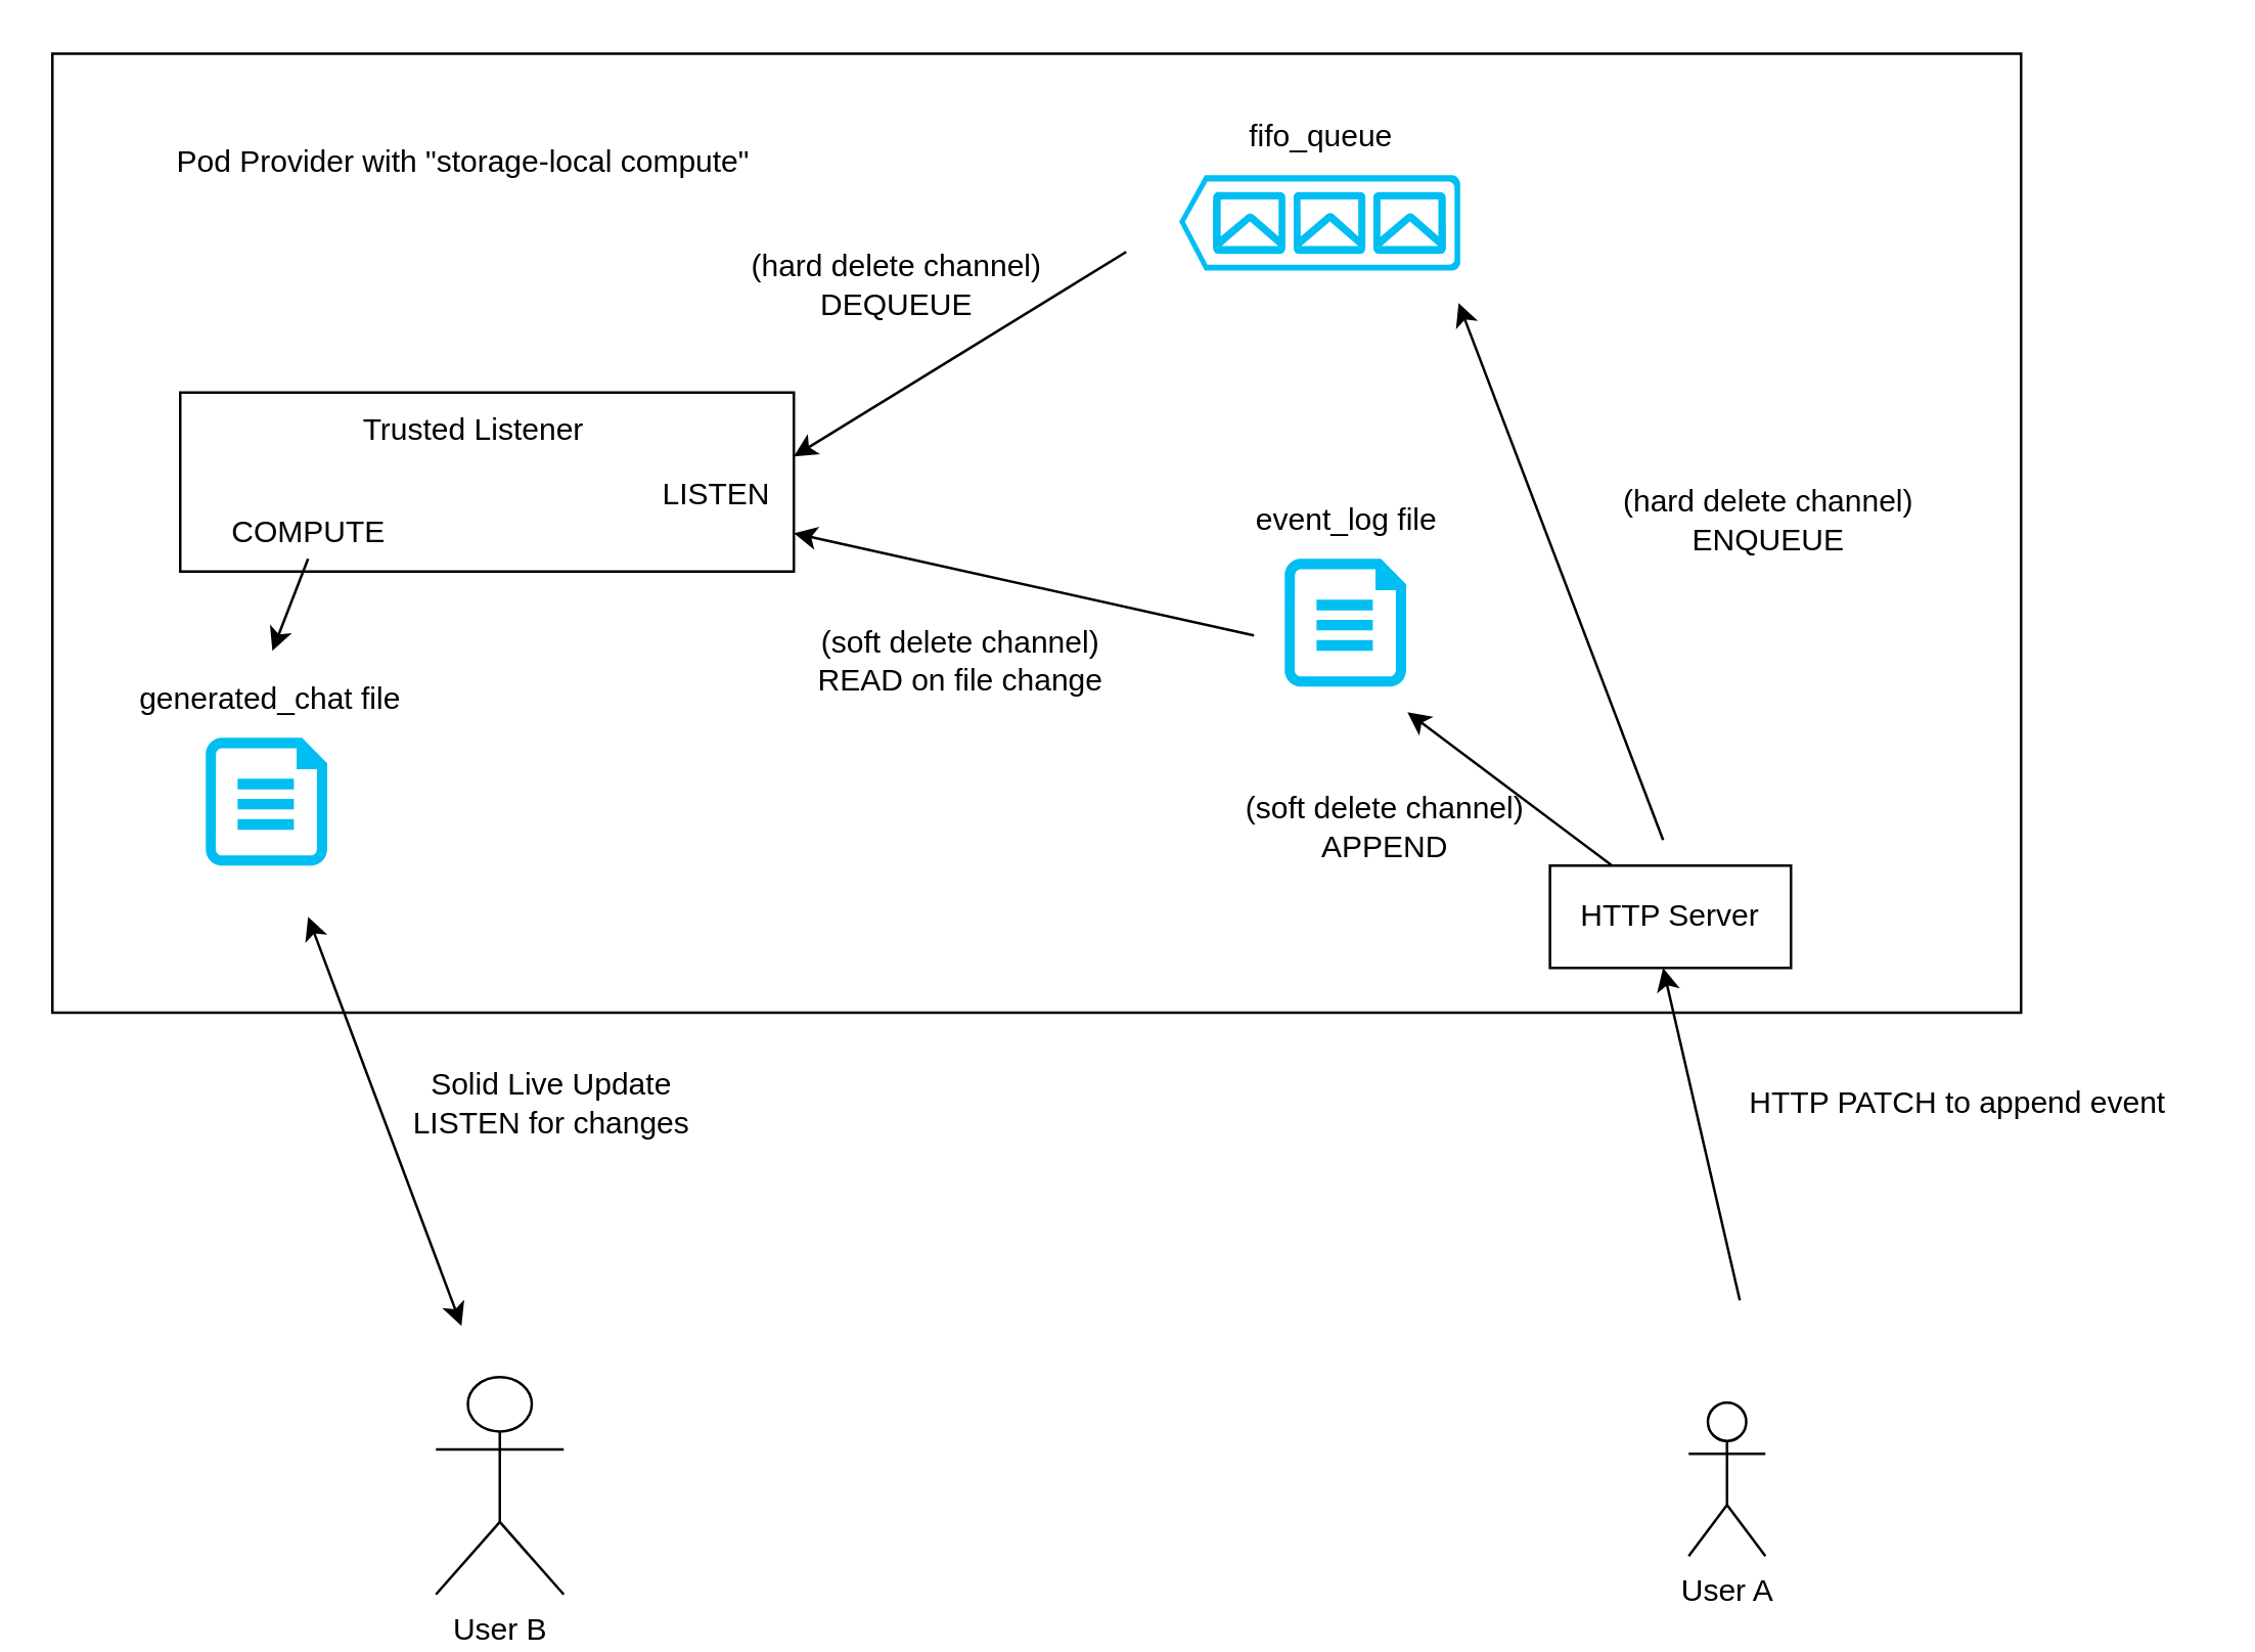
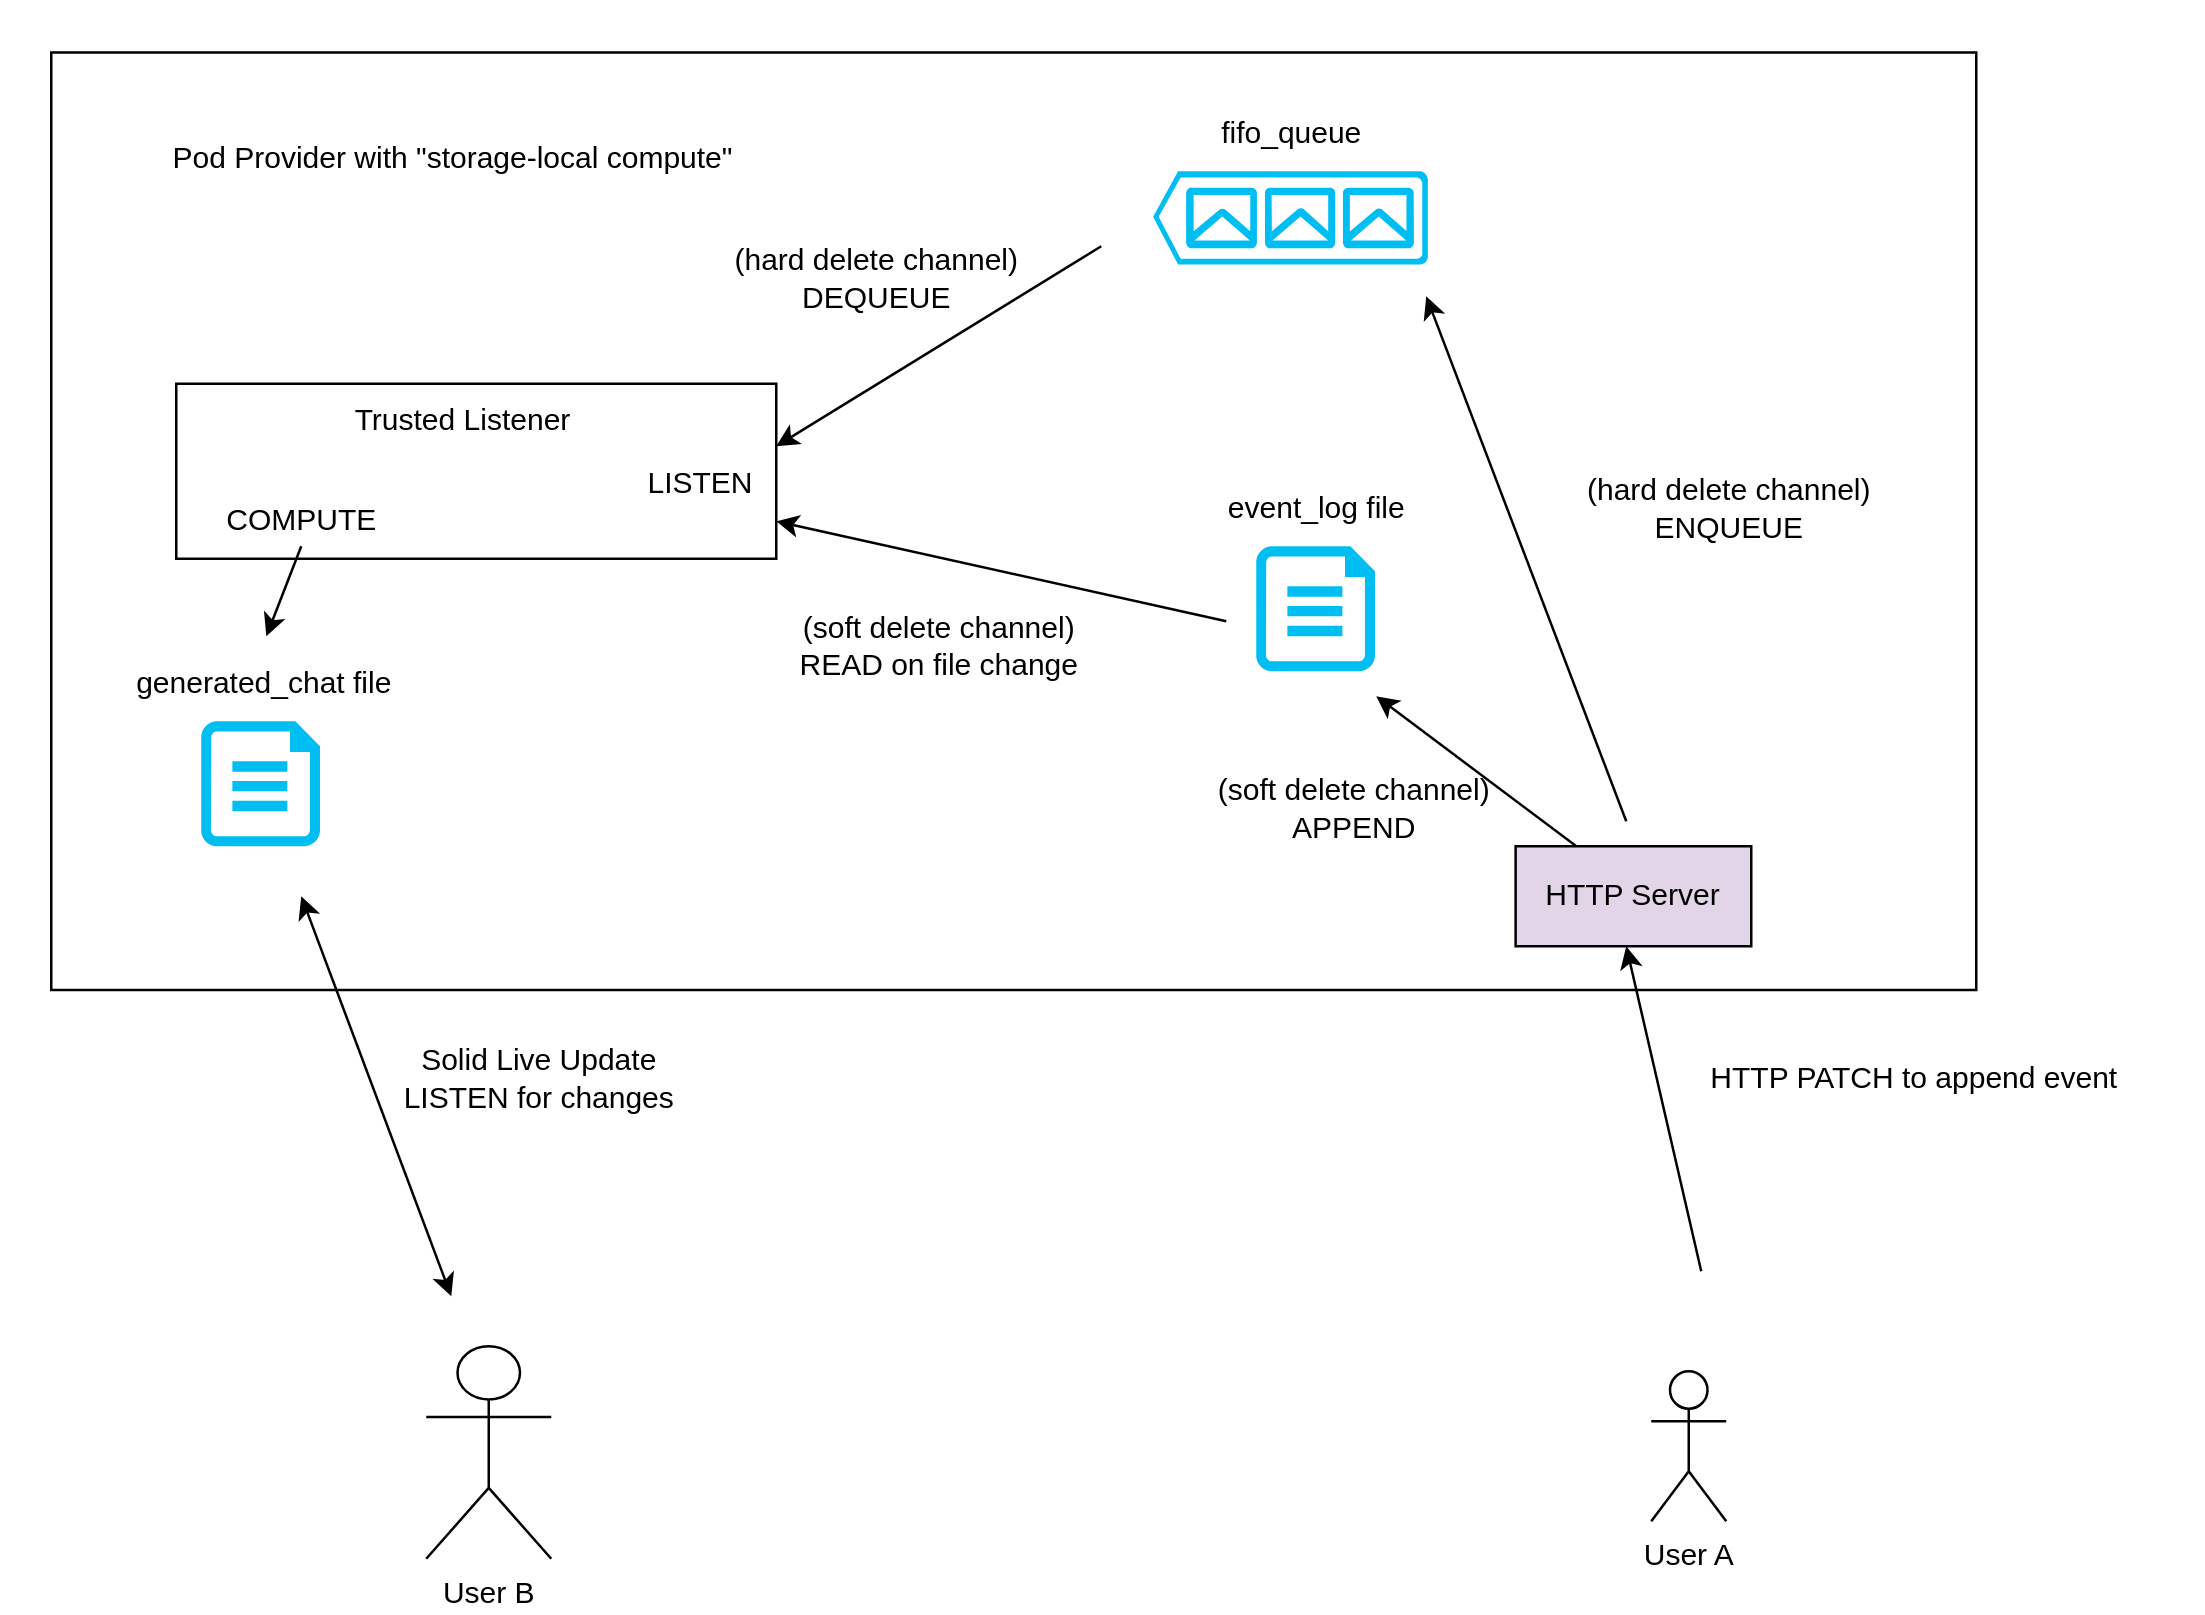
  <mxCell id="0" />
  <mxCell id="1" parent="0" />
  <mxCell id="2" value="" style="rounded=0;whiteSpace=wrap;html=1;" vertex="1" parent="1"><mxGeometry x="20" y="20.5" width="770" height="375" as="geometry" /></mxCell>
  <mxCell id="3" value="" style="rounded=0;whiteSpace=wrap;html=1;" parent="1" vertex="1"><mxGeometry x="70" y="153" width="240" height="70" as="geometry" /></mxCell>
  <mxCell id="4" value="User A" style="shape=umlActor;verticalLabelPosition=bottom;verticalAlign=top;html=1;outlineConnect=0;" parent="1" vertex="1"><mxGeometry x="660" y="548" width="30" height="60" as="geometry" /></mxCell>
  <mxCell id="5" value="User B" style="shape=umlActor;verticalLabelPosition=bottom;verticalAlign=top;html=1;outlineConnect=0;" parent="1" vertex="1"><mxGeometry x="170" y="538" width="50" height="85" as="geometry" /></mxCell>
  <mxCell id="6" value="" style="endArrow=classic;html=1;rounded=0;" parent="1" edge="1"><mxGeometry width="50" height="50" relative="1" as="geometry"><mxPoint x="680" y="508" as="sourcePoint" /><mxPoint x="650" y="378" as="targetPoint" /></mxGeometry></mxCell>
  <mxCell id="7" value="HTTP PATCH to append event" style="text;html=1;align=center;verticalAlign=middle;resizable=0;points=[];autosize=1;strokeColor=none;fillColor=none;" parent="1" vertex="1"><mxGeometry x="670" y="416" width="190" height="30" as="geometry" /></mxCell>
  <mxCell id="8" value="" style="verticalLabelPosition=bottom;html=1;verticalAlign=top;align=center;strokeColor=none;fillColor=#00BEF2;shape=mxgraph.azure.cloud_services_configuration_file;pointerEvents=1;" parent="1" vertex="1"><mxGeometry x="502" y="218" width="47.5" height="50" as="geometry" /></mxCell>
  <mxCell id="9" value="event_log file" style="text;html=1;align=center;verticalAlign=middle;resizable=0;points=[];autosize=1;strokeColor=none;fillColor=none;" parent="1" vertex="1"><mxGeometry x="480.75" y="188" width="90" height="30" as="geometry" /></mxCell>
  <mxCell id="10" value="" style="endArrow=classic;html=1;rounded=0;exitX=0.385;exitY=0;exitDx=0;exitDy=0;exitPerimeter=0;" parent="1" edge="1"><mxGeometry width="50" height="50" relative="1" as="geometry"><mxPoint x="630.05" y="338" as="sourcePoint" /><mxPoint x="550" y="278" as="targetPoint" /></mxGeometry></mxCell>
  <mxCell id="11" value="(soft delete channel)&lt;br&gt;APPEND" style="text;html=1;align=center;verticalAlign=middle;resizable=0;points=[];autosize=1;strokeColor=none;fillColor=none;" parent="1" vertex="1"><mxGeometry x="475.75" y="303" width="130" height="40" as="geometry" /></mxCell>
  <mxCell id="12" value="" style="verticalLabelPosition=bottom;html=1;verticalAlign=top;align=center;strokeColor=none;fillColor=#00BEF2;shape=mxgraph.azure.queue_generic;pointerEvents=1;rotation=-180;" parent="1" vertex="1"><mxGeometry x="460.75" y="68" width="110" height="37.37" as="geometry" /></mxCell>
  <mxCell id="13" value="fifo_queue" style="text;html=1;align=center;verticalAlign=middle;resizable=0;points=[];autosize=1;strokeColor=none;fillColor=none;" parent="1" vertex="1"><mxGeometry x="475.75" y="38" width="80" height="30" as="geometry" /></mxCell>
  <mxCell id="14" value="" style="endArrow=classic;html=1;rounded=0;" parent="1" edge="1"><mxGeometry width="50" height="50" relative="1" as="geometry"><mxPoint x="650" y="328" as="sourcePoint" /><mxPoint x="570" y="118" as="targetPoint" /></mxGeometry></mxCell>
  <mxCell id="15" value="(hard delete channel)&lt;br&gt;ENQUEUE" style="text;html=1;align=center;verticalAlign=middle;resizable=0;points=[];autosize=1;strokeColor=none;fillColor=none;" parent="1" vertex="1"><mxGeometry x="620.75" y="183" width="140" height="40" as="geometry" /></mxCell>
- <mxCell id="16" value="HTTP Server" style="rounded=0;whiteSpace=wrap;html=1;" parent="1" vertex="1"><mxGeometry x="605.75" y="338" width="94.25" height="40" as="geometry" /></mxCell>
+ <mxCell id="16" value="HTTP Server" style="rounded=0;whiteSpace=wrap;html=1;fillColor=#e1d5e7;" parent="1" vertex="1"><mxGeometry x="605.75" y="338" width="94.25" height="40" as="geometry" /></mxCell>
  <mxCell id="17" value="" style="endArrow=classic;html=1;rounded=0;entryX=1;entryY=0;entryDx=0;entryDy=0;" parent="1" target="26" edge="1"><mxGeometry width="50" height="50" relative="1" as="geometry"><mxPoint x="440" y="98" as="sourcePoint" /><mxPoint x="320" y="168" as="targetPoint" /></mxGeometry></mxCell>
  <mxCell id="18" value="(hard delete channel)&lt;br&gt;DEQUEUE" style="text;html=1;align=center;verticalAlign=middle;resizable=0;points=[];autosize=1;strokeColor=none;fillColor=none;" parent="1" vertex="1"><mxGeometry x="280" y="91" width="140" height="40" as="geometry" /></mxCell>
  <mxCell id="19" value="" style="endArrow=classic;html=1;rounded=0;entryX=1;entryY=1;entryDx=0;entryDy=0;" parent="1" target="26" edge="1"><mxGeometry width="50" height="50" relative="1" as="geometry"><mxPoint x="490" y="248" as="sourcePoint" /><mxPoint x="320" y="218" as="targetPoint" /></mxGeometry></mxCell>
  <mxCell id="20" value="(soft delete channel)&lt;br&gt;READ on file change" style="text;html=1;align=center;verticalAlign=middle;resizable=0;points=[];autosize=1;strokeColor=none;fillColor=none;" parent="1" vertex="1"><mxGeometry x="310" y="238" width="130" height="40" as="geometry" /></mxCell>
  <mxCell id="21" value="" style="verticalLabelPosition=bottom;html=1;verticalAlign=top;align=center;strokeColor=none;fillColor=#00BEF2;shape=mxgraph.azure.cloud_services_configuration_file;pointerEvents=1;" parent="1" vertex="1"><mxGeometry x="80" y="288" width="47.5" height="50" as="geometry" /></mxCell>
  <mxCell id="22" value="generated_chat file" style="text;html=1;align=center;verticalAlign=middle;resizable=0;points=[];autosize=1;strokeColor=none;fillColor=none;" parent="1" vertex="1"><mxGeometry x="40" y="258" width="130" height="30" as="geometry" /></mxCell>
  <mxCell id="23" value="" style="endArrow=classic;html=1;rounded=0;entryX=0.508;entryY=-0.133;entryDx=0;entryDy=0;entryPerimeter=0;" parent="1" target="22" edge="1"><mxGeometry width="50" height="50" relative="1" as="geometry"><mxPoint x="120" y="218" as="sourcePoint" /><mxPoint x="230" y="168" as="targetPoint" /></mxGeometry></mxCell>
  <mxCell id="24" value="COMPUTE" style="text;html=1;align=center;verticalAlign=middle;resizable=0;points=[];autosize=1;strokeColor=none;fillColor=none;" parent="1" vertex="1"><mxGeometry x="80" y="193" width="80" height="30" as="geometry" /></mxCell>
  <mxCell id="25" value="Trusted Listener" style="text;html=1;align=center;verticalAlign=middle;whiteSpace=wrap;rounded=0;" parent="1" vertex="1"><mxGeometry x="129" y="153" width="112" height="30" as="geometry" /></mxCell>
  <mxCell id="26" value="LISTEN" style="text;html=1;align=center;verticalAlign=middle;whiteSpace=wrap;rounded=0;" parent="1" vertex="1"><mxGeometry x="250" y="178" width="60" height="30" as="geometry" /></mxCell>
  <mxCell id="27" value="" style="endArrow=classic;startArrow=classic;html=1;rounded=0;" parent="1" edge="1"><mxGeometry width="50" height="50" relative="1" as="geometry"><mxPoint x="180" y="518" as="sourcePoint" /><mxPoint x="120" y="358" as="targetPoint" /></mxGeometry></mxCell>
  <mxCell id="28" value="Solid Live Update&lt;br&gt;LISTEN for changes" style="text;html=1;align=center;verticalAlign=middle;resizable=0;points=[];autosize=1;strokeColor=none;fillColor=none;" parent="1" vertex="1"><mxGeometry x="150" y="411" width="130" height="40" as="geometry" /></mxCell>
  <mxCell id="29" value="Pod Provider with &quot;storage-local compute&quot;" style="text;html=1;align=center;verticalAlign=middle;whiteSpace=wrap;rounded=0;" vertex="1" parent="1"><mxGeometry x="40" y="48" width="282" height="30" as="geometry" /></mxCell>
